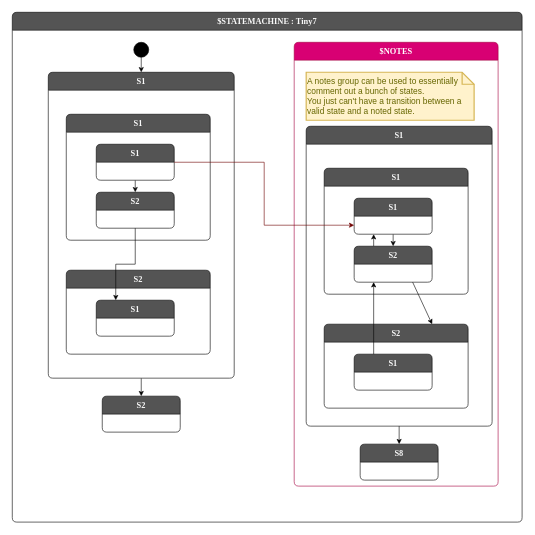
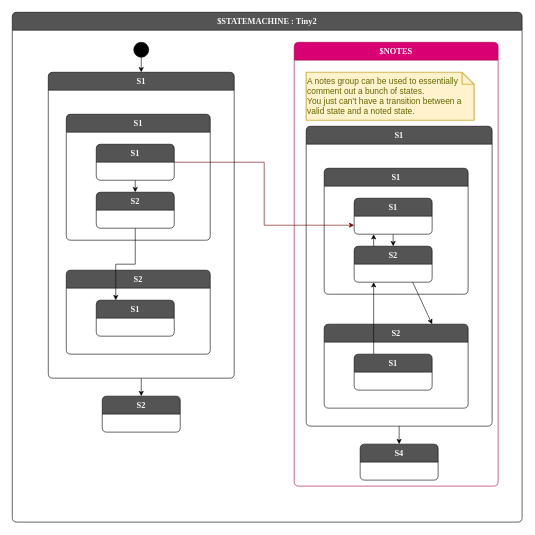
  <mxCell id="0" />
  <mxCell id="1" parent="0" />
- <mxCell id="2" value="$STATEMACHINE : Tiny7" style="shape=swimlane;rotatable=0;align=center;verticalAlign=top;fontFamily=Lucida Console;startSize=30;fontSize=14;fontStyle=1;fontColor=#FAFAFA;fillColor=#545454;swimlaneFillColor=default;rounded=1;arcSize=15;absoluteArcSize=1;" parent="1" vertex="1"><mxGeometry x="20" y="20" width="850" height="850" as="geometry" /></mxCell>
+ <mxCell id="2" value="$STATEMACHINE : Tiny2" style="shape=swimlane;rotatable=0;align=center;verticalAlign=top;fontFamily=Lucida Console;startSize=30;fontSize=14;fontStyle=1;fontColor=#FAFAFA;fillColor=#545454;swimlaneFillColor=default;rounded=1;arcSize=15;absoluteArcSize=1;" parent="1" vertex="1"><mxGeometry x="20" y="20" width="850" height="850" as="geometry" /></mxCell>
  <mxCell id="3" value=" " style="fontFamily=Lucida Console;align=left;verticalAlign=top;fillColor=none;gradientColor=none;strokeColor=none;rounded=0;spacingLeft=4;resizable=0;movable=0;deletable=0;rotatable=0;autosize=1;" parent="2" vertex="1" connectable="0"><mxGeometry y="30" width="30" height="20" as="geometry" /></mxCell>
  <mxCell id="4" value="$NOTES" style="shape=swimlane;rotatable=0;align=center;verticalAlign=top;fontFamily=Lucida Console;startSize=30;fontSize=14;fontStyle=1;fontColor=#ffffff;fillColor=#d80073;swimlaneFillColor=default;rounded=1;arcSize=15;absoluteArcSize=1;strokeColor=#A50040;" parent="2" vertex="1"><mxGeometry x="470" y="50" width="340" height="740" as="geometry" /></mxCell>
  <mxCell id="5" value=" " style="fontFamily=Lucida Console;align=left;verticalAlign=top;fillColor=none;gradientColor=none;strokeColor=none;rounded=0;spacingLeft=4;resizable=0;movable=0;deletable=0;rotatable=0;autosize=1;" parent="4" vertex="1" connectable="0"><mxGeometry y="30" width="30" height="20" as="geometry" /></mxCell>
  <mxCell id="6" value="S1" style="shape=swimlane;rotatable=0;align=center;verticalAlign=top;fontFamily=Lucida Console;startSize=30;fontSize=14;fontStyle=1;fontColor=#FAFAFA;fillColor=#545454;swimlaneFillColor=default;rounded=1;arcSize=15;absoluteArcSize=1;" parent="4" vertex="1"><mxGeometry x="20" y="140" width="310" height="500" as="geometry" /></mxCell>
  <mxCell id="7" value="" style="fontFamily=Lucida Console;align=left;verticalAlign=top;fillColor=none;gradientColor=none;strokeColor=none;rounded=0;spacingLeft=4;resizable=0;movable=0;deletable=0;rotatable=0;autosize=1;" parent="6" vertex="1" connectable="0"><mxGeometry y="30" width="50" height="40" as="geometry" /></mxCell>
  <mxCell id="8" value="S1" style="shape=swimlane;rotatable=0;align=center;verticalAlign=top;fontFamily=Lucida Console;startSize=30;fontSize=14;fontStyle=1;fontColor=#FAFAFA;fillColor=#545454;swimlaneFillColor=default;rounded=1;arcSize=15;absoluteArcSize=1;" parent="6" vertex="1"><mxGeometry x="30" y="70" width="240" height="210" as="geometry" /></mxCell>
  <mxCell id="9" value="" style="fontFamily=Lucida Console;align=left;verticalAlign=top;fillColor=none;gradientColor=none;strokeColor=none;rounded=0;spacingLeft=4;resizable=0;movable=0;deletable=0;rotatable=0;autosize=1;" parent="8" vertex="1" connectable="0"><mxGeometry y="30" width="50" height="40" as="geometry" /></mxCell>
  <mxCell id="10" style="edgeStyle=none;html=1;exitX=0.5;exitY=1;exitDx=0;exitDy=0;entryX=0.5;entryY=0;entryDx=0;entryDy=0;" parent="8" source="11" target="14" edge="1"><mxGeometry relative="1" as="geometry" /></mxCell>
  <mxCell id="11" value="S1" style="shape=swimlane;rotatable=0;align=center;verticalAlign=top;fontFamily=Lucida Console;startSize=30;fontSize=14;fontStyle=1;fontColor=#FAFAFA;fillColor=#545454;swimlaneFillColor=default;rounded=1;arcSize=15;absoluteArcSize=1;" parent="8" vertex="1"><mxGeometry x="50" y="50" width="130" height="60" as="geometry" /></mxCell>
  <mxCell id="12" value="" style="fontFamily=Lucida Console;align=left;verticalAlign=top;fillColor=none;gradientColor=none;strokeColor=none;rounded=0;spacingLeft=4;resizable=0;movable=0;deletable=0;rotatable=0;autosize=1;" parent="11" vertex="1" connectable="0"><mxGeometry y="30" width="50" height="40" as="geometry" /></mxCell>
  <mxCell id="13" style="edgeStyle=none;html=1;exitX=0.25;exitY=0;exitDx=0;exitDy=0;entryX=0.25;entryY=1;entryDx=0;entryDy=0;" parent="8" source="14" target="11" edge="1"><mxGeometry relative="1" as="geometry" /></mxCell>
  <mxCell id="14" value="S2" style="shape=swimlane;rotatable=0;align=center;verticalAlign=top;fontFamily=Lucida Console;startSize=30;fontSize=14;fontStyle=1;fontColor=#FAFAFA;fillColor=#545454;swimlaneFillColor=default;rounded=1;arcSize=15;absoluteArcSize=1;" parent="8" vertex="1"><mxGeometry x="50" y="130" width="130" height="60" as="geometry" /></mxCell>
  <mxCell id="15" value="" style="fontFamily=Lucida Console;align=left;verticalAlign=top;fillColor=none;gradientColor=none;strokeColor=none;rounded=0;spacingLeft=4;resizable=0;movable=0;deletable=0;rotatable=0;autosize=1;" parent="14" vertex="1" connectable="0"><mxGeometry y="30" width="50" height="40" as="geometry" /></mxCell>
  <mxCell id="16" value="S2" style="shape=swimlane;rotatable=0;align=center;verticalAlign=top;fontFamily=Lucida Console;startSize=30;fontSize=14;fontStyle=1;fontColor=#FAFAFA;fillColor=#545454;swimlaneFillColor=default;rounded=1;arcSize=15;absoluteArcSize=1;" parent="6" vertex="1"><mxGeometry x="30" y="330" width="240" height="140" as="geometry" /></mxCell>
  <mxCell id="17" value="" style="fontFamily=Lucida Console;align=left;verticalAlign=top;fillColor=none;gradientColor=none;strokeColor=none;rounded=0;spacingLeft=4;resizable=0;movable=0;deletable=0;rotatable=0;autosize=1;" parent="16" vertex="1" connectable="0"><mxGeometry y="30" width="50" height="40" as="geometry" /></mxCell>
  <mxCell id="18" value="S1" style="shape=swimlane;rotatable=0;align=center;verticalAlign=top;fontFamily=Lucida Console;startSize=30;fontSize=14;fontStyle=1;fontColor=#FAFAFA;fillColor=#545454;swimlaneFillColor=default;rounded=1;arcSize=15;absoluteArcSize=1;" parent="16" vertex="1"><mxGeometry x="50" y="50" width="130" height="60" as="geometry" /></mxCell>
  <mxCell id="19" value="" style="fontFamily=Lucida Console;align=left;verticalAlign=top;fillColor=none;gradientColor=none;strokeColor=none;rounded=0;spacingLeft=4;resizable=0;movable=0;deletable=0;rotatable=0;autosize=1;" parent="18" vertex="1" connectable="0"><mxGeometry y="30" width="50" height="40" as="geometry" /></mxCell>
  <mxCell id="20" style="edgeStyle=none;html=1;exitX=0.75;exitY=1;exitDx=0;exitDy=0;entryX=0.75;entryY=0;entryDx=0;entryDy=0;" parent="6" source="14" target="16" edge="1"><mxGeometry relative="1" as="geometry" /></mxCell>
  <mxCell id="21" style="edgeStyle=none;html=1;exitX=0.25;exitY=0;exitDx=0;exitDy=0;entryX=0.25;entryY=1;entryDx=0;entryDy=0;" parent="6" source="18" target="14" edge="1"><mxGeometry relative="1" as="geometry" /></mxCell>
- <mxCell id="22" value="S8" style="shape=swimlane;rotatable=0;align=center;verticalAlign=top;fontFamily=Lucida Console;startSize=30;fontSize=14;fontStyle=1;fontColor=#FAFAFA;fillColor=#545454;swimlaneFillColor=default;rounded=1;arcSize=15;absoluteArcSize=1;" parent="4" vertex="1"><mxGeometry x="110" y="670" width="130" height="60" as="geometry" /></mxCell>
+ <mxCell id="22" value="S4" style="shape=swimlane;rotatable=0;align=center;verticalAlign=top;fontFamily=Lucida Console;startSize=30;fontSize=14;fontStyle=1;fontColor=#FAFAFA;fillColor=#545454;swimlaneFillColor=default;rounded=1;arcSize=15;absoluteArcSize=1;" parent="4" vertex="1"><mxGeometry x="110" y="670" width="130" height="60" as="geometry" /></mxCell>
  <mxCell id="23" value="" style="fontFamily=Lucida Console;align=left;verticalAlign=top;fillColor=none;gradientColor=none;strokeColor=none;rounded=0;spacingLeft=4;resizable=0;movable=0;deletable=0;rotatable=0;autosize=1;" parent="22" vertex="1" connectable="0"><mxGeometry y="30" width="50" height="40" as="geometry" /></mxCell>
  <mxCell id="24" style="edgeStyle=none;html=1;exitX=0.5;exitY=1;exitDx=0;exitDy=0;entryX=0.5;entryY=0;entryDx=0;entryDy=0;" parent="4" source="6" target="22" edge="1"><mxGeometry relative="1" as="geometry" /></mxCell>
  <mxCell id="25" value="&lt;div style=&quot;&quot;&gt;A notes group can be used to essentially&lt;/div&gt;&lt;div&gt;comment out a bunch of states.&lt;/div&gt;&lt;div&gt;You just can't have a transition between a valid state&amp;nbsp;&lt;span style=&quot;background-color: initial;&quot;&gt;and a noted state.&lt;/span&gt;&lt;/div&gt;" style="shape=note;strokeWidth=2;fontSize=14;size=20;whiteSpace=wrap;html=1;fillColor=#fff2cc;strokeColor=#d6b656;fontColor=#666600;align=left;" parent="4" vertex="1"><mxGeometry x="20" y="50" width="280" height="80" as="geometry" /></mxCell>
  <mxCell id="26" style="edgeStyle=none;html=1;exitX=0.5;exitY=1;exitDx=0;exitDy=0;entryX=0.5;entryY=0;entryDx=0;entryDy=0;" parent="2" source="27" target="43" edge="1"><mxGeometry relative="1" as="geometry" /></mxCell>
  <mxCell id="27" value="S1" style="shape=swimlane;rotatable=0;align=center;verticalAlign=top;fontFamily=Lucida Console;startSize=30;fontSize=14;fontStyle=1;fontColor=#FAFAFA;fillColor=#545454;swimlaneFillColor=default;rounded=1;arcSize=15;absoluteArcSize=1;" parent="2" vertex="1"><mxGeometry x="60" y="100" width="310" height="510" as="geometry" /></mxCell>
  <mxCell id="28" value="" style="fontFamily=Lucida Console;align=left;verticalAlign=top;fillColor=none;gradientColor=none;strokeColor=none;rounded=0;spacingLeft=4;resizable=0;movable=0;deletable=0;rotatable=0;autosize=1;" parent="27" vertex="1" connectable="0"><mxGeometry y="30" width="50" height="40" as="geometry" /></mxCell>
  <mxCell id="29" value="S1" style="shape=swimlane;rotatable=0;align=center;verticalAlign=top;fontFamily=Lucida Console;startSize=30;fontSize=14;fontStyle=1;fontColor=#FAFAFA;fillColor=#545454;swimlaneFillColor=default;rounded=1;arcSize=15;absoluteArcSize=1;" parent="27" vertex="1"><mxGeometry x="30" y="70" width="240" height="210" as="geometry" /></mxCell>
  <mxCell id="30" value="" style="fontFamily=Lucida Console;align=left;verticalAlign=top;fillColor=none;gradientColor=none;strokeColor=none;rounded=0;spacingLeft=4;resizable=0;movable=0;deletable=0;rotatable=0;autosize=1;" parent="29" vertex="1" connectable="0"><mxGeometry y="30" width="50" height="40" as="geometry" /></mxCell>
  <mxCell id="31" style="edgeStyle=orthogonalEdgeStyle;rounded=0;orthogonalLoop=1;jettySize=auto;html=1;exitX=0.5;exitY=1;exitDx=0;exitDy=0;entryX=0.5;entryY=0;entryDx=0;entryDy=0;" parent="29" source="32" target="34" edge="1"><mxGeometry relative="1" as="geometry" /></mxCell>
  <mxCell id="32" value="S1" style="shape=swimlane;rotatable=0;align=center;verticalAlign=top;fontFamily=Lucida Console;startSize=30;fontSize=14;fontStyle=1;fontColor=#FAFAFA;fillColor=#545454;swimlaneFillColor=default;rounded=1;arcSize=15;absoluteArcSize=1;" parent="29" vertex="1"><mxGeometry x="50" y="50" width="130" height="60" as="geometry" /></mxCell>
  <mxCell id="33" value="" style="fontFamily=Lucida Console;align=left;verticalAlign=top;fillColor=none;gradientColor=none;strokeColor=none;rounded=0;spacingLeft=4;resizable=0;movable=0;deletable=0;rotatable=0;autosize=1;" parent="32" vertex="1" connectable="0"><mxGeometry y="30" width="50" height="40" as="geometry" /></mxCell>
  <mxCell id="34" value="S2" style="shape=swimlane;rotatable=0;align=center;verticalAlign=top;fontFamily=Lucida Console;startSize=30;fontSize=14;fontStyle=1;fontColor=#FAFAFA;fillColor=#545454;swimlaneFillColor=default;rounded=1;arcSize=15;absoluteArcSize=1;" parent="29" vertex="1"><mxGeometry x="50" y="130" width="130" height="60" as="geometry" /></mxCell>
  <mxCell id="35" value="" style="fontFamily=Lucida Console;align=left;verticalAlign=top;fillColor=none;gradientColor=none;strokeColor=none;rounded=0;spacingLeft=4;resizable=0;movable=0;deletable=0;rotatable=0;autosize=1;" parent="34" vertex="1" connectable="0"><mxGeometry y="30" width="50" height="40" as="geometry" /></mxCell>
  <mxCell id="36" value="S2" style="shape=swimlane;rotatable=0;align=center;verticalAlign=top;fontFamily=Lucida Console;startSize=30;fontSize=14;fontStyle=1;fontColor=#FAFAFA;fillColor=#545454;swimlaneFillColor=default;rounded=1;arcSize=15;absoluteArcSize=1;" parent="27" vertex="1"><mxGeometry x="30" y="330" width="240" height="140" as="geometry" /></mxCell>
  <mxCell id="37" value="" style="fontFamily=Lucida Console;align=left;verticalAlign=top;fillColor=none;gradientColor=none;strokeColor=none;rounded=0;spacingLeft=4;resizable=0;movable=0;deletable=0;rotatable=0;autosize=1;" parent="36" vertex="1" connectable="0"><mxGeometry y="30" width="50" height="40" as="geometry" /></mxCell>
  <mxCell id="38" value="S1" style="shape=swimlane;rotatable=0;align=center;verticalAlign=top;fontFamily=Lucida Console;startSize=30;fontSize=14;fontStyle=1;fontColor=#FAFAFA;fillColor=#545454;swimlaneFillColor=default;rounded=1;arcSize=15;absoluteArcSize=1;" parent="36" vertex="1"><mxGeometry x="50" y="50" width="130" height="60" as="geometry" /></mxCell>
  <mxCell id="39" value="" style="fontFamily=Lucida Console;align=left;verticalAlign=top;fillColor=none;gradientColor=none;strokeColor=none;rounded=0;spacingLeft=4;resizable=0;movable=0;deletable=0;rotatable=0;autosize=1;" parent="38" vertex="1" connectable="0"><mxGeometry y="30" width="50" height="40" as="geometry" /></mxCell>
  <mxCell id="40" style="edgeStyle=orthogonalEdgeStyle;rounded=0;orthogonalLoop=1;jettySize=auto;html=1;exitX=0.5;exitY=1;exitDx=0;exitDy=0;entryX=0.25;entryY=0;entryDx=0;entryDy=0;" parent="27" source="34" target="38" edge="1"><mxGeometry relative="1" as="geometry" /></mxCell>
  <mxCell id="41" parent="2" source="42" target="27" edge="1"><mxGeometry relative="1" as="geometry" /></mxCell>
  <mxCell id="42" value="$initial_state" style="shape=ellipse;aspect=fixed;fillColor=#000000;resizable=1;rotatable=1;noLabel=1;editable=1;movable=1;deletable=1;locked=0;connectable=1;" parent="2" vertex="1"><mxGeometry x="202.5" y="50" width="25" height="25" as="geometry" /></mxCell>
  <mxCell id="43" value="S2" style="shape=swimlane;rotatable=0;align=center;verticalAlign=top;fontFamily=Lucida Console;startSize=30;fontSize=14;fontStyle=1;fontColor=#FAFAFA;fillColor=#545454;swimlaneFillColor=default;rounded=1;arcSize=15;absoluteArcSize=1;" parent="2" vertex="1"><mxGeometry x="150" y="640" width="130" height="60" as="geometry" /></mxCell>
  <mxCell id="44" value="" style="fontFamily=Lucida Console;align=left;verticalAlign=top;fillColor=none;gradientColor=none;strokeColor=none;rounded=0;spacingLeft=4;resizable=0;movable=0;deletable=0;rotatable=0;autosize=1;" parent="43" vertex="1" connectable="0"><mxGeometry y="30" width="50" height="40" as="geometry" /></mxCell>
  <mxCell id="45" style="edgeStyle=orthogonalEdgeStyle;rounded=0;orthogonalLoop=1;jettySize=auto;html=1;exitX=1;exitY=0.5;exitDx=0;exitDy=0;entryX=0;entryY=0.75;entryDx=0;entryDy=0;fillColor=#a20025;strokeColor=#6F0000;" edge="1" parent="2" source="32" target="11"><mxGeometry relative="1" as="geometry" /></mxCell>
